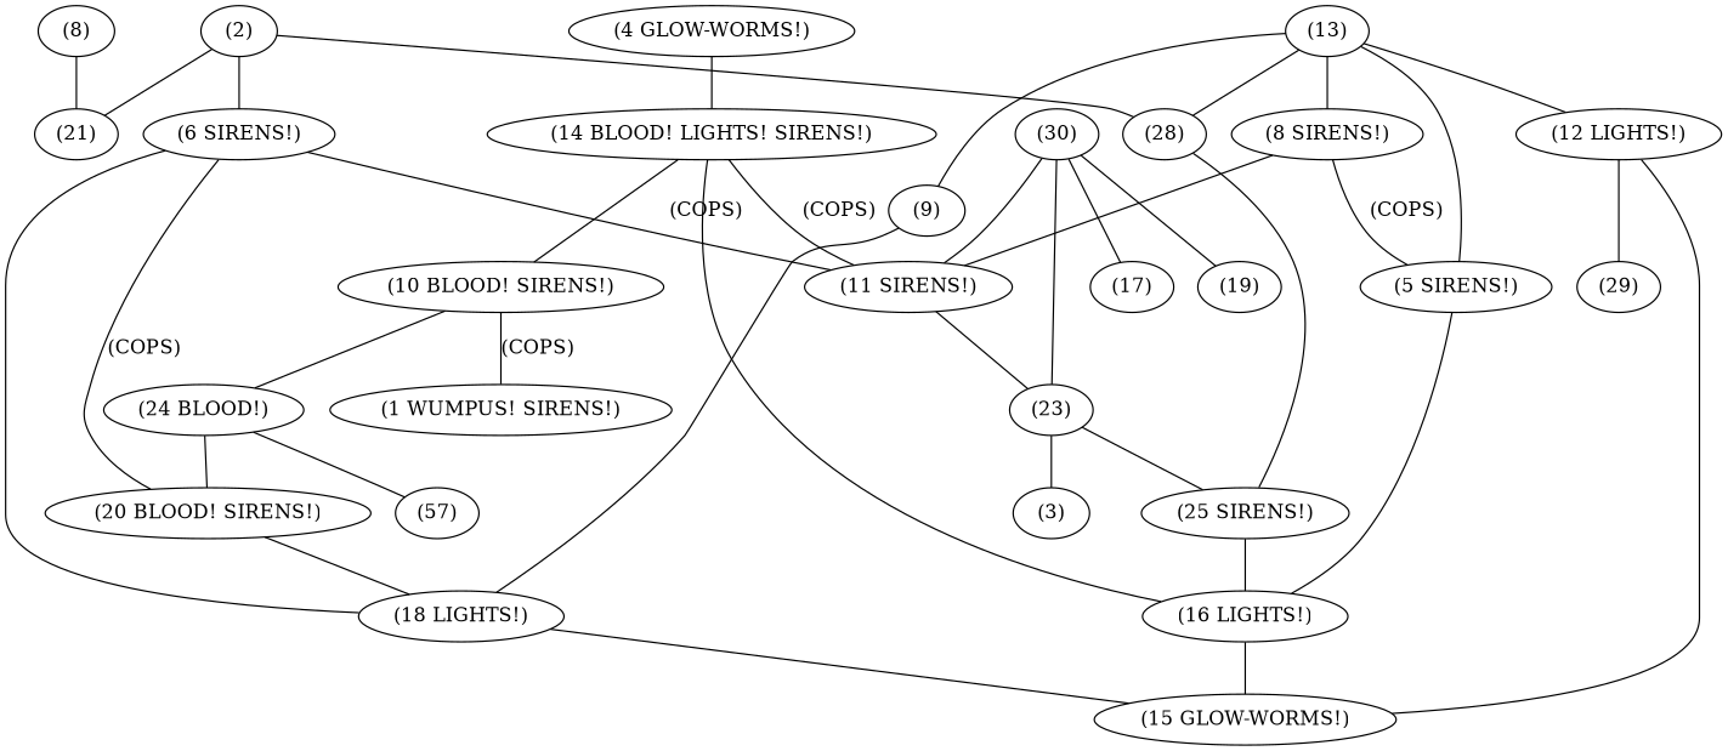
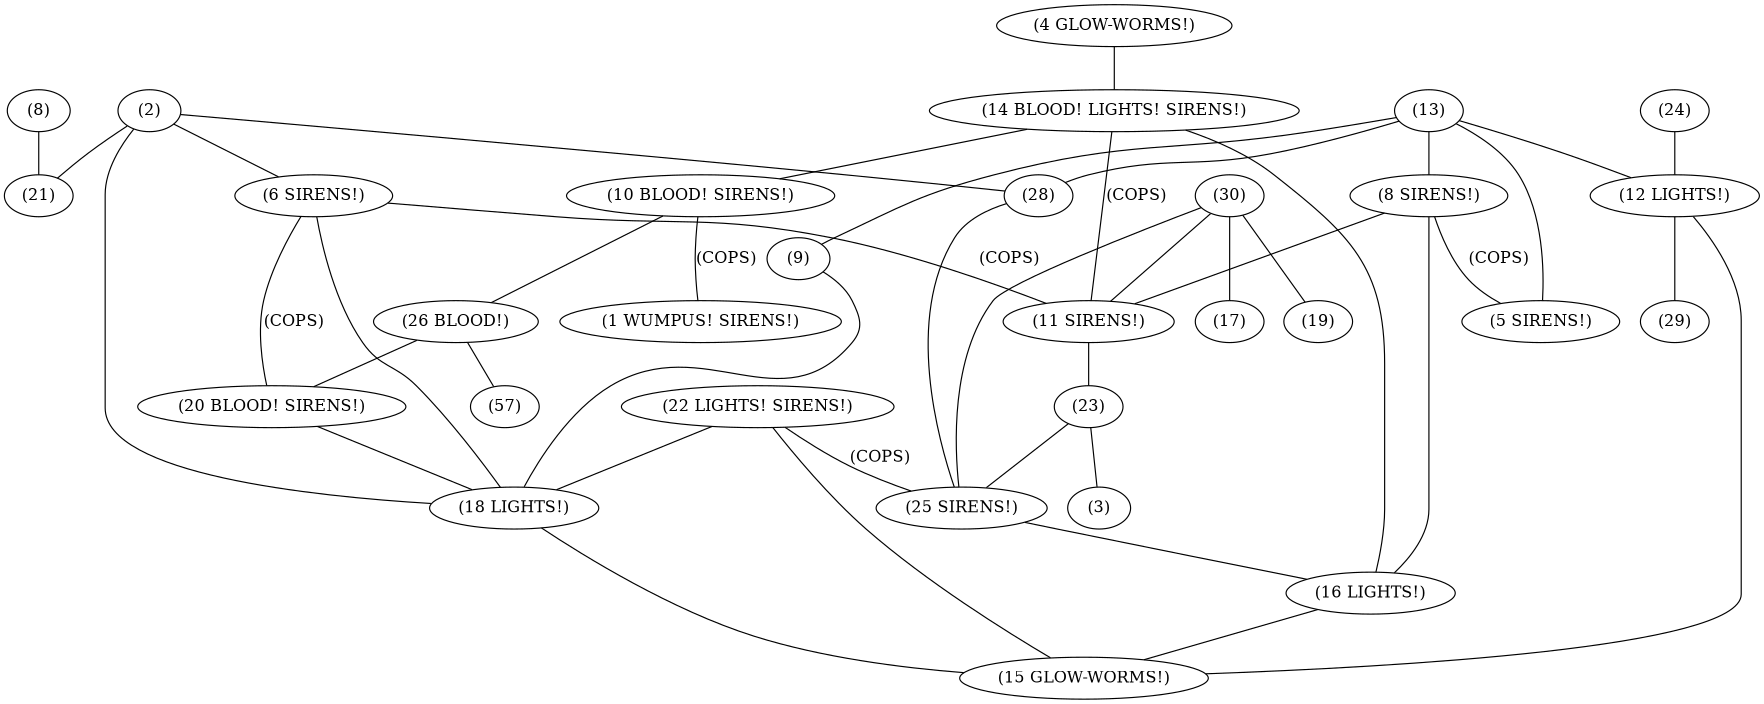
  graph {
    n1 [label="(1 WUMPUS! SIRENS!)"]
    n2 [label="(2)"]
    n3 [label="(6 SIRENS!)"]
    n4 [label="(18 LIGHTS!)"]
    n5 [label="(21)"]
    n6 [label="(28)"]
    n7 [label="(11 SIRENS!)"]
    n8 [label="(20 BLOOD! SIRENS!)"]
    n9 [label="(15 GLOW-WORMS!)"]
    n10 [label="(25 SIRENS!)"]
    n11 [label="(3)"]
    n12 [label="(4 GLOW-WORMS!)"]
    n13 [label="(14 BLOOD! LIGHTS! SIRENS!)"]
    n14 [label="(16 LIGHTS!)"]
    n15 [label="(10 BLOOD! SIRENS!)"]
    n16 [label="(5 SIRENS!)"]
    n17 [label="(23)"]
    n18 [label="(8)"]
    n19 [label="(8 SIRENS!)"]
    n20 [label="(9)"]
-   n21 [label="(24 BLOOD!)"]
+   n21 [label="(26 BLOOD!)"]
    n22 [label="(57)"]
    n23 [label="(12 LIGHTS!)"]
    n24 [label="(29)"]
    n25 [label="(13)"]
    n26 [label="(17)"]
    n27 [label="(19)"]
+   n28 [label="(22 LIGHTS! SIRENS!)"]
+   n29 [label="(24)"]
    n30 [label="(30)"]
    n2 -- n3
+   n2 -- n4
    n2 -- n5
    n2 -- n6
    n3 -- n4
    n3 -- n7 [label="(COPS)"]
    n3 -- n8 [label="(COPS)"]
    n4 -- n9
    n6 -- n10
    n7 -- n17
    n8 -- n4
    n10 -- n14
    n12 -- n13
    n13 -- n7 [label="(COPS)"]
    n13 -- n14
    n13 -- n15
    n14 -- n9
    n15 -- n1 [label="(COPS)"]
    n15 -- n21
    n17 -- n10
    n17 -- n11
    n18 -- n5
    n19 -- n7
-   n16 -- n14
+   n19 -- n14
    n19 -- n16 [label="(COPS)"]
    n20 -- n4
    n21 -- n8
    n21 -- n22
    n23 -- n9
    n23 -- n24
    n25 -- n6
    n25 -- n16
    n25 -- n19
    n25 -- n20
    n25 -- n23
+   n28 -- n4
+   n28 -- n9
+   n28 -- n10 [label="(COPS)"]
+   n29 -- n23
    n30 -- n7
-   n30 -- n17
+   n30 -- n10
    n30 -- n26
    n30 -- n27
  }
